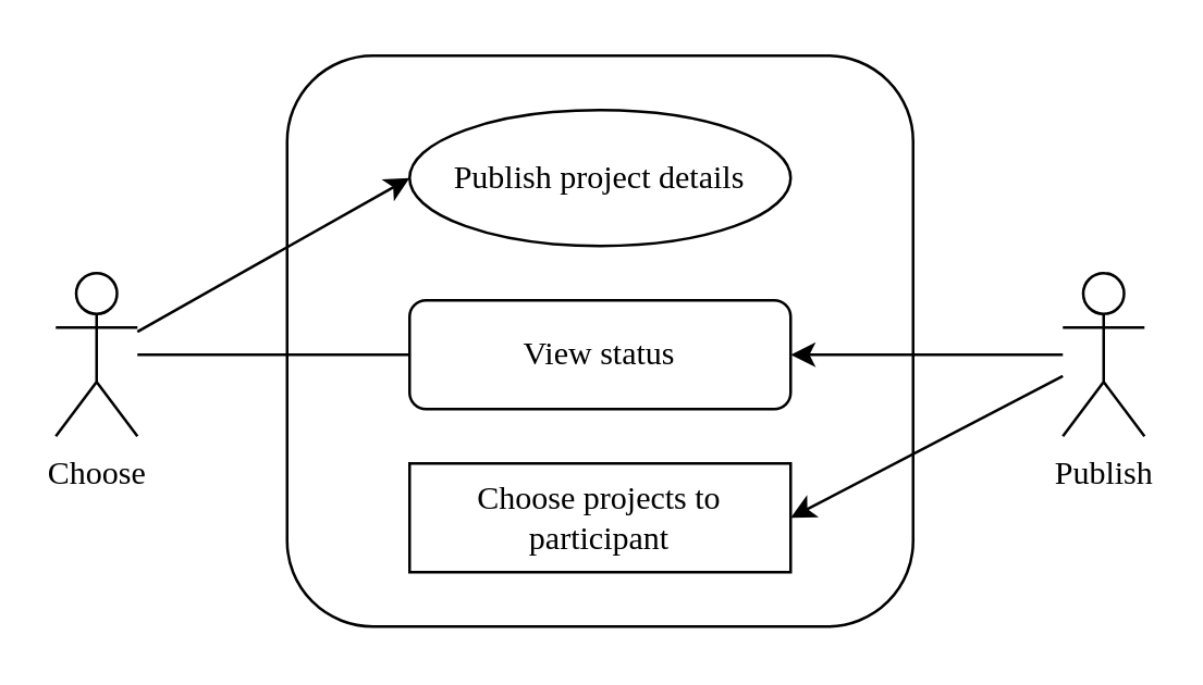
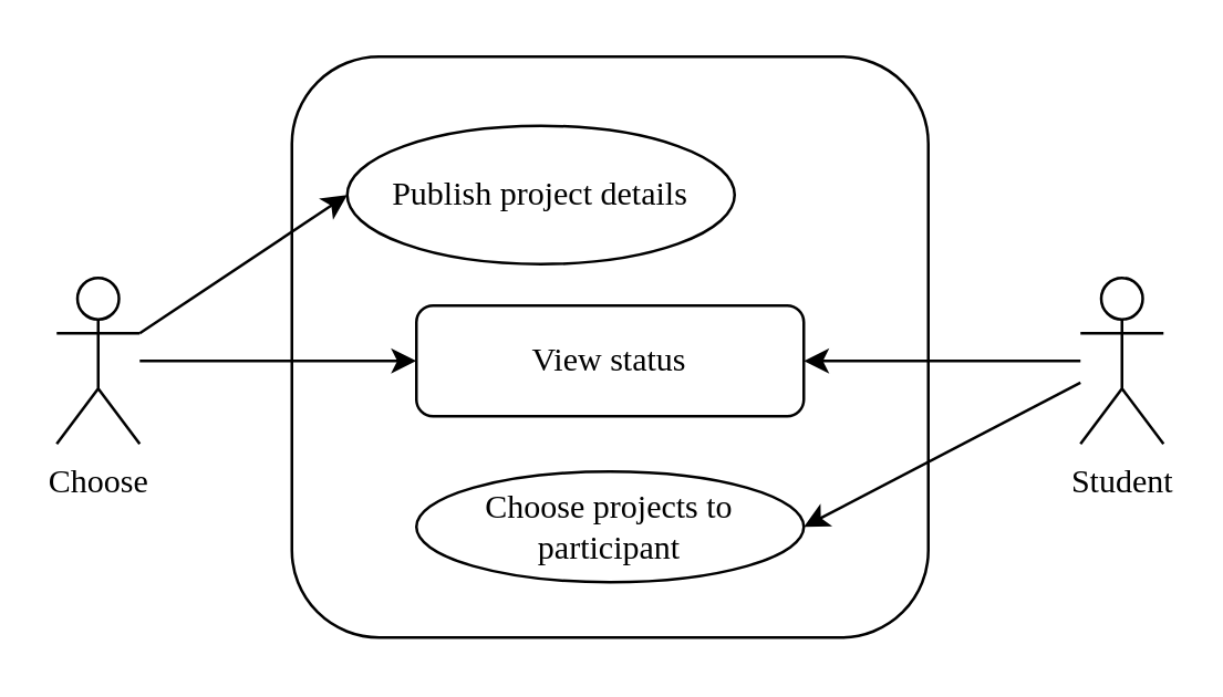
  <mxCell id="0" />
  <mxCell id="1" parent="0" />
  <mxCell id="2" value="" style="rounded=1;whiteSpace=wrap;html=1;fontFamily=&quot;Times New Roman&quot;, SimSun, sans-serif;" parent="1" vertex="1"><mxGeometry x="105" y="20" width="230" height="210" as="geometry" /></mxCell>
  <mxCell id="3" value="Choose" style="shape=umlActor;verticalLabelPosition=bottom;verticalAlign=top;html=1;outlineConnect=0;fontFamily=&quot;Times New Roman&quot;, SimSun, sans-serif;" parent="1" vertex="1"><mxGeometry x="20" y="100" width="30" height="60" as="geometry" /></mxCell>
- <mxCell id="4" value="Publish" style="shape=umlActor;verticalLabelPosition=bottom;verticalAlign=top;html=1;outlineConnect=0;fontFamily=&quot;Times New Roman&quot;, SimSun, sans-serif;" parent="1" vertex="1"><mxGeometry x="390" y="100" width="30" height="60" as="geometry" /></mxCell>
- <mxCell id="5" value="Publish project details" style="ellipse;whiteSpace=wrap;html=1;fontFamily=&quot;Times New Roman&quot;, SimSun, sans-serif;" parent="1" vertex="1"><mxGeometry x="150" y="40" width="140" height="50" as="geometry" /></mxCell>
+ <mxCell id="4" value="Student" style="shape=umlActor;verticalLabelPosition=bottom;verticalAlign=top;html=1;outlineConnect=0;fontFamily=&quot;Times New Roman&quot;, SimSun, sans-serif;" parent="1" vertex="1"><mxGeometry x="390" y="100" width="30" height="60" as="geometry" /></mxCell>
+ <mxCell id="5" value="Publish project details" style="ellipse;whiteSpace=wrap;html=1;fontFamily=&quot;Times New Roman&quot;, SimSun, sans-serif;" parent="1" vertex="1"><mxGeometry x="125" y="45" width="140" height="50" as="geometry" /></mxCell>
  <mxCell id="6" value="View status" style="whiteSpace=wrap;html=1;fontFamily=&quot;Times New Roman&quot;, SimSun, sans-serif;rounded=1;" parent="1" vertex="1"><mxGeometry x="150" y="110" width="140" height="40" as="geometry" /></mxCell>
- <mxCell id="7" value="Choose projects to participant" style="whiteSpace=wrap;html=1;fontFamily=&quot;Times New Roman&quot;, SimSun, sans-serif;rounded=0;" parent="1" vertex="1"><mxGeometry x="150" y="170" width="140" height="40" as="geometry" /></mxCell>
+ <mxCell id="7" value="Choose projects to participant" style="ellipse;whiteSpace=wrap;html=1;fontFamily=&quot;Times New Roman&quot;, SimSun, sans-serif;" parent="1" vertex="1"><mxGeometry x="150" y="170" width="140" height="40" as="geometry" /></mxCell>
  <mxCell id="8" value="" style="endArrow=classic;html=1;fontFamily=&quot;Times New Roman&quot;, SimSun, sans-serif;entryX=0;entryY=0.5;entryDx=0;entryDy=0;" parent="1" source="3" target="5" edge="1"><mxGeometry width="50" height="50" relative="1" as="geometry"><mxPoint x="210" y="180" as="sourcePoint" /><mxPoint x="260" y="130" as="targetPoint" /></mxGeometry></mxCell>
- <mxCell id="9" value="" style="endArrow=none;html=1;fontFamily=&quot;Times New Roman&quot;, SimSun, sans-serif;" parent="1" source="3" target="6" edge="1"><mxGeometry width="50" height="50" relative="1" as="geometry"><mxPoint x="190" y="340" as="sourcePoint" /><mxPoint x="240" y="290" as="targetPoint" /></mxGeometry></mxCell>
+ <mxCell id="9" value="" style="endArrow=classic;html=1;fontFamily=&quot;Times New Roman&quot;, SimSun, sans-serif;" parent="1" source="3" target="6" edge="1"><mxGeometry width="50" height="50" relative="1" as="geometry"><mxPoint x="190" y="340" as="sourcePoint" /><mxPoint x="240" y="290" as="targetPoint" /></mxGeometry></mxCell>
  <mxCell id="10" value="" style="endArrow=classic;html=1;fontFamily=&quot;Times New Roman&quot;, SimSun, sans-serif;entryX=1;entryY=0.5;entryDx=0;entryDy=0;" parent="1" source="4" target="7" edge="1"><mxGeometry width="50" height="50" relative="1" as="geometry"><mxPoint x="290" y="270" as="sourcePoint" /><mxPoint x="340" y="220" as="targetPoint" /></mxGeometry></mxCell>
  <mxCell id="11" value="" style="endArrow=classic;html=1;fontFamily=&quot;Times New Roman&quot;, SimSun, sans-serif;entryX=1;entryY=0.5;entryDx=0;entryDy=0;" parent="1" source="4" target="6" edge="1"><mxGeometry width="50" height="50" relative="1" as="geometry"><mxPoint x="350" y="290" as="sourcePoint" /><mxPoint x="400" y="240" as="targetPoint" /></mxGeometry></mxCell>
